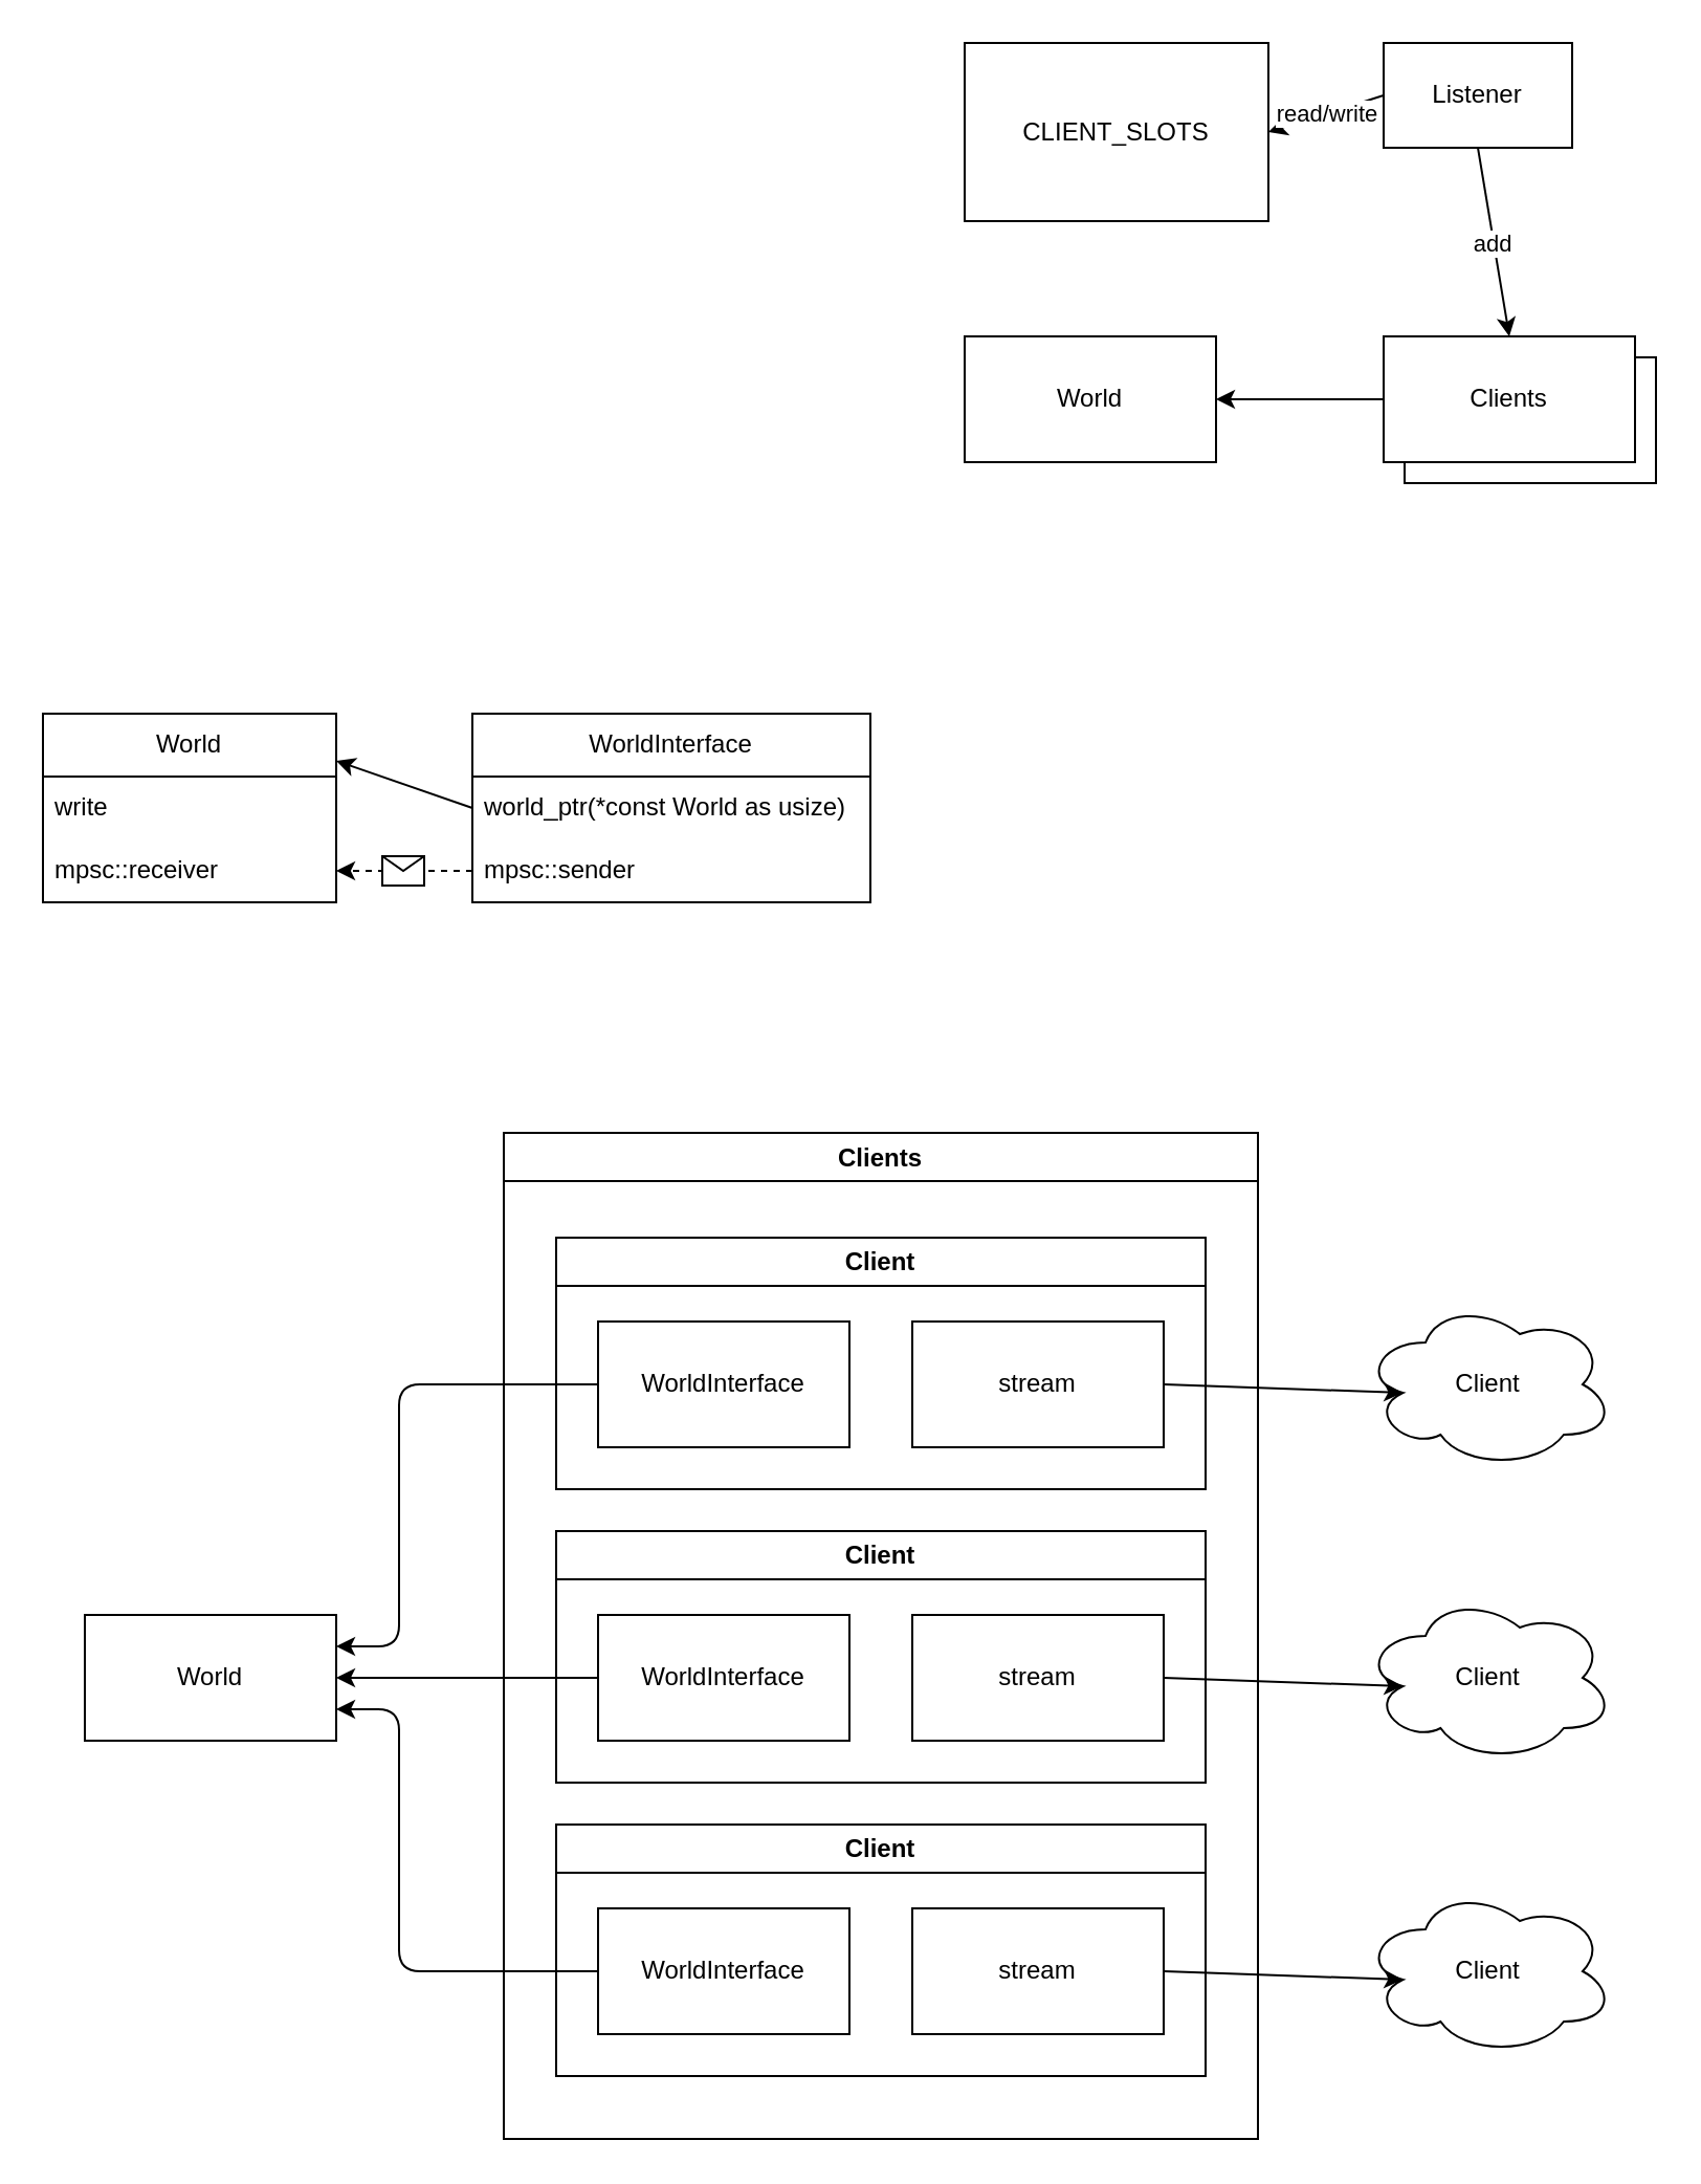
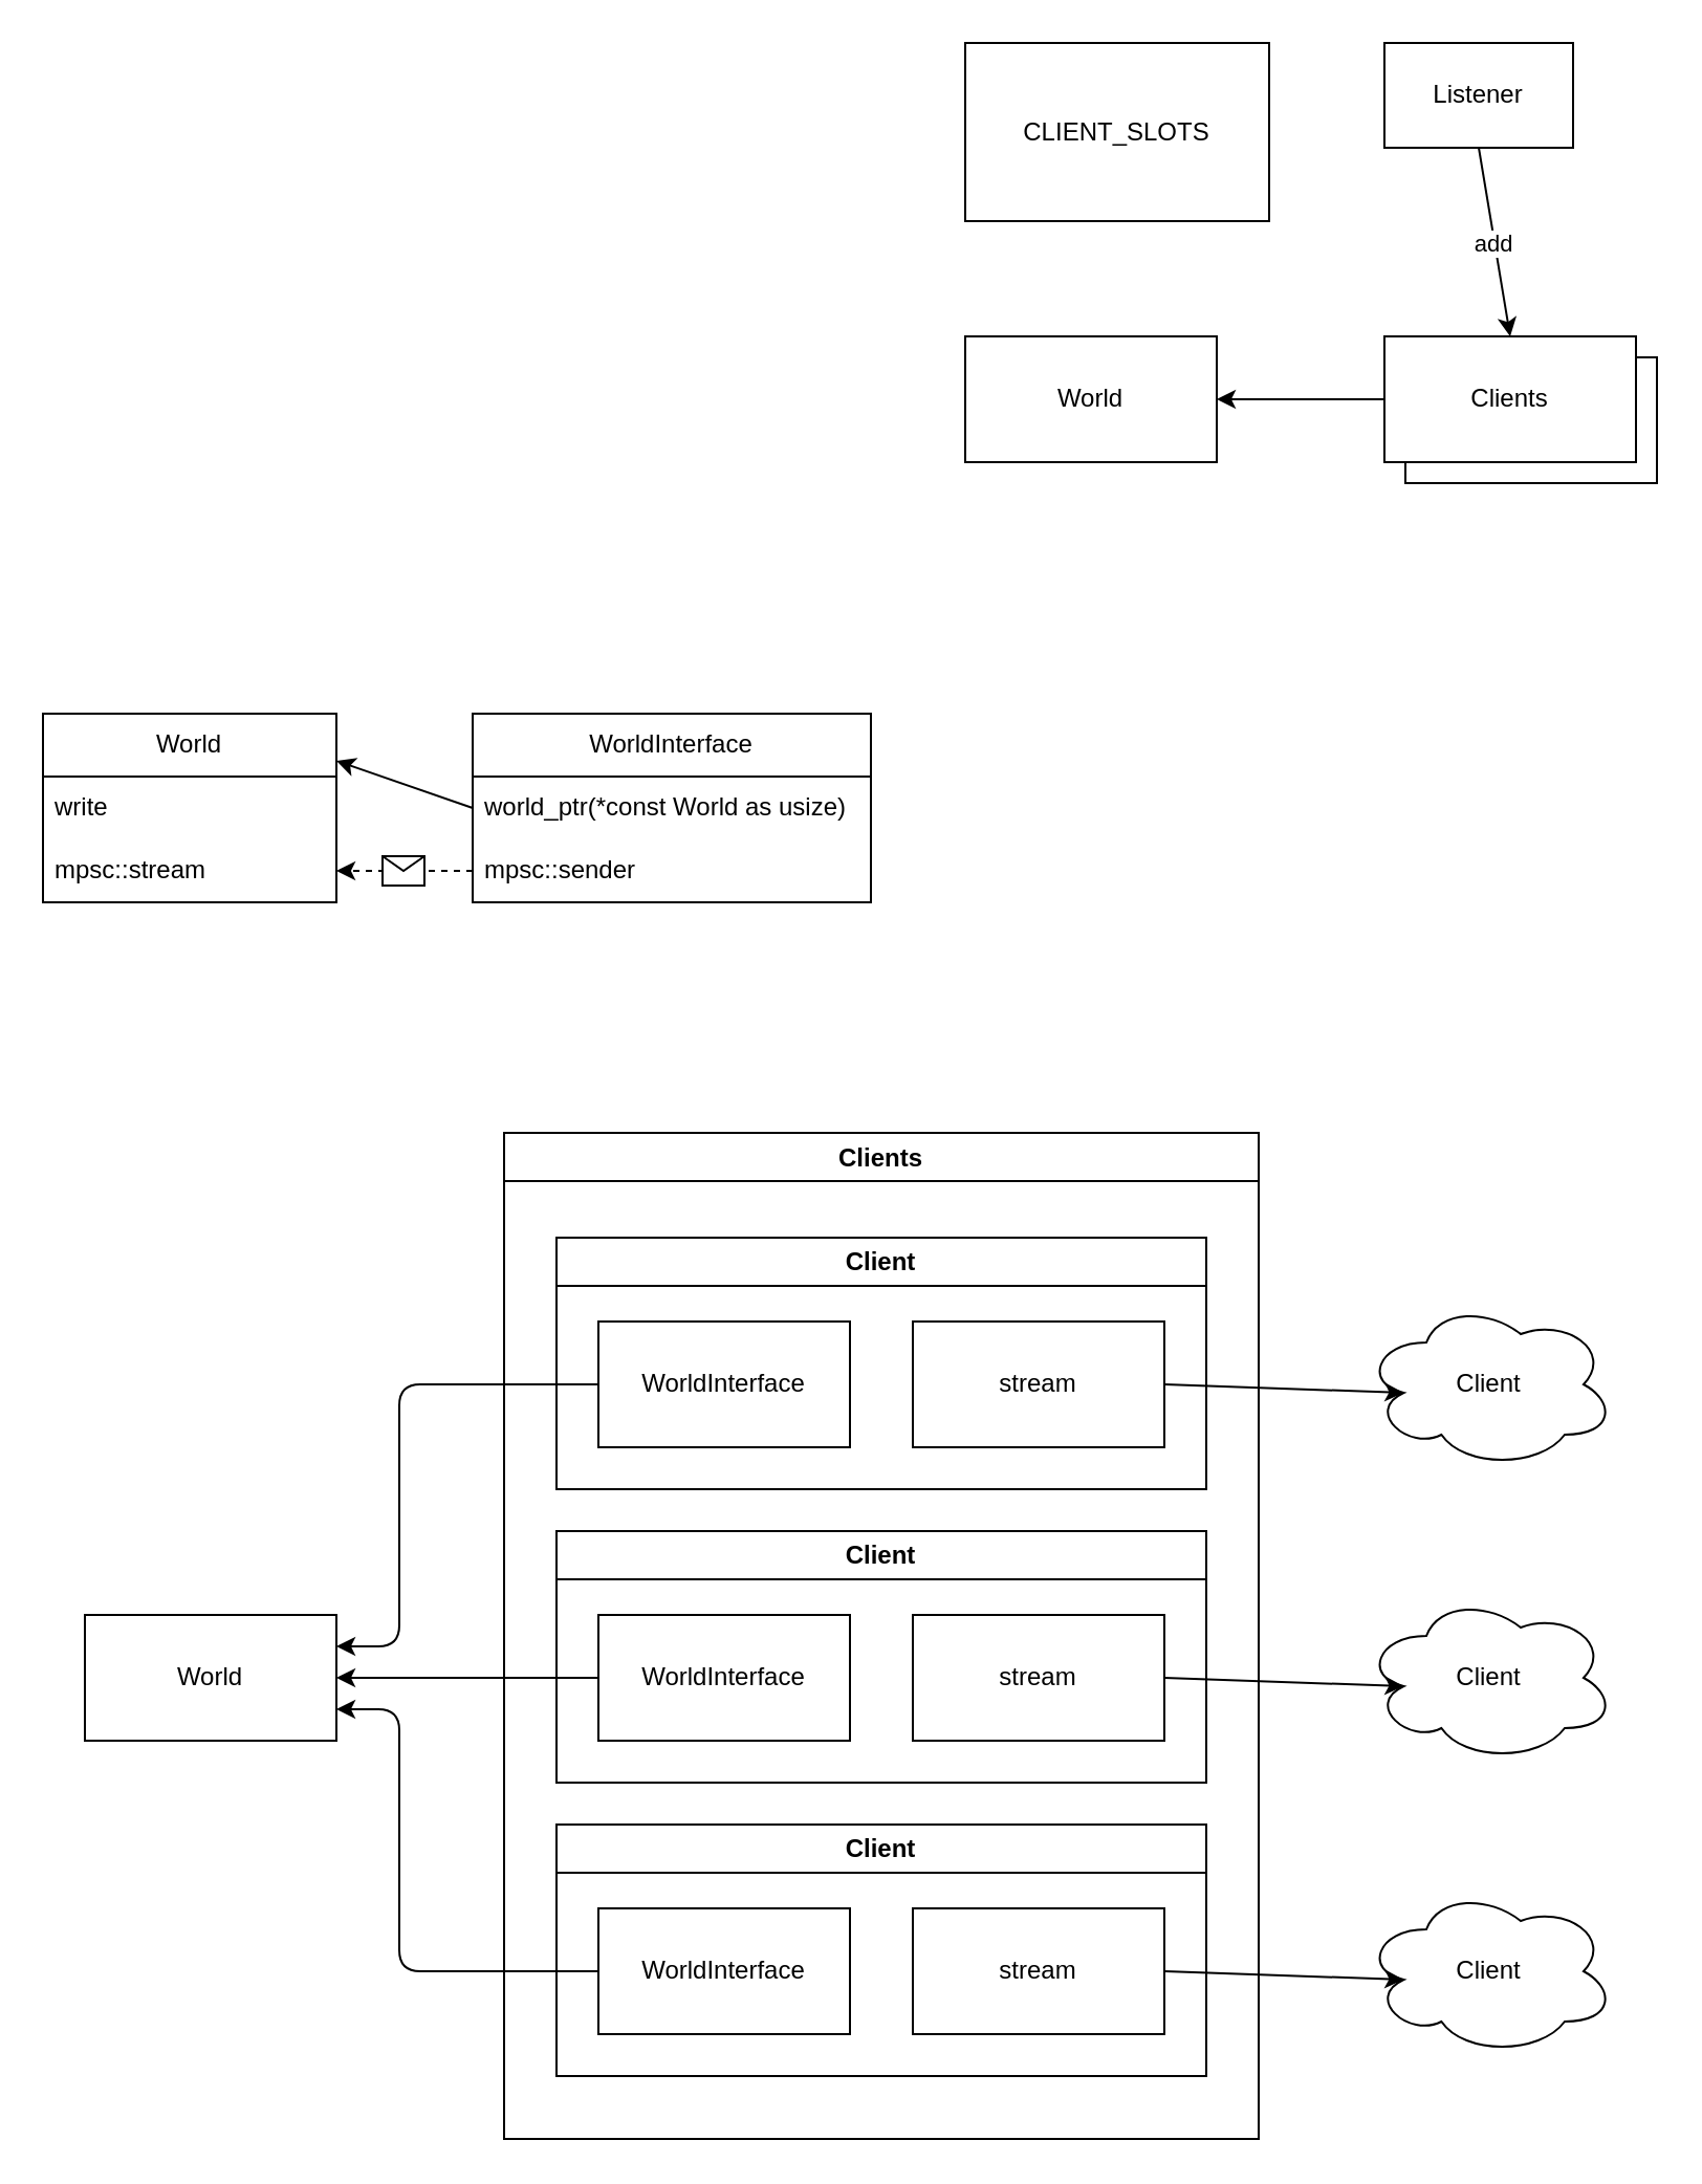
  <mxCell id="0" />
  <mxCell id="1" parent="0" />
  <mxCell id="2" value="World" style="rounded=0;whiteSpace=wrap;html=1;" vertex="1" parent="1"><mxGeometry x="460" y="160" width="120" height="60" as="geometry" /></mxCell>
  <mxCell id="3" value="Listener" style="rounded=0;whiteSpace=wrap;html=1;" vertex="1" parent="1"><mxGeometry x="660" y="20" width="90" height="50" as="geometry" /></mxCell>
  <mxCell id="4" value="" style="rounded=0;whiteSpace=wrap;html=1;" vertex="1" parent="1"><mxGeometry x="670" y="170" width="120" height="60" as="geometry" /></mxCell>
  <mxCell id="5" style="edgeStyle=none;html=1;exitX=0;exitY=0.5;exitDx=0;exitDy=0;" edge="1" parent="1" source="6" target="2"><mxGeometry relative="1" as="geometry"><mxPoint x="580" y="190" as="targetPoint" /></mxGeometry></mxCell>
  <mxCell id="6" value="Clients" style="rounded=0;whiteSpace=wrap;html=1;" vertex="1" parent="1"><mxGeometry x="660" y="160" width="120" height="60" as="geometry" /></mxCell>
- <mxCell id="7" value="" style="endArrow=classic;html=1;exitX=0;exitY=0.5;exitDx=0;exitDy=0;entryX=1;entryY=0.5;entryDx=0;entryDy=0;" edge="1" parent="1" source="3" target="9"><mxGeometry relative="1" as="geometry"><mxPoint x="510" y="10" as="sourcePoint" /><mxPoint x="610" y="10" as="targetPoint" /></mxGeometry></mxCell>
- <mxCell id="8" value="read/write" style="edgeLabel;resizable=0;html=1;align=center;verticalAlign=middle;" connectable="0" vertex="1" parent="7"><mxGeometry relative="1" as="geometry"><mxPoint as="offset" /></mxGeometry></mxCell>
  <mxCell id="9" value="CLIENT_SLOTS" style="rounded=0;whiteSpace=wrap;html=1;" vertex="1" parent="1"><mxGeometry x="460" y="20" width="145" height="85" as="geometry" /></mxCell>
  <mxCell id="10" value="" style="endArrow=classic;html=1;exitX=0.5;exitY=1;exitDx=0;exitDy=0;entryX=0.5;entryY=0;entryDx=0;entryDy=0;" edge="1" parent="1" source="3" target="6"><mxGeometry relative="1" as="geometry"><mxPoint x="720" y="120" as="sourcePoint" /><mxPoint x="820" y="120" as="targetPoint" /></mxGeometry></mxCell>
  <mxCell id="11" value="add" style="edgeLabel;resizable=0;html=1;align=center;verticalAlign=middle;" connectable="0" vertex="1" parent="10"><mxGeometry relative="1" as="geometry"><mxPoint x="-1" as="offset" /></mxGeometry></mxCell>
  <mxCell id="12" value="Client" style="ellipse;shape=cloud;whiteSpace=wrap;html=1;" vertex="1" parent="1"><mxGeometry x="650" y="620" width="120" height="80" as="geometry" /></mxCell>
  <mxCell id="13" style="edgeStyle=none;html=1;exitX=1;exitY=0.5;exitDx=0;exitDy=0;entryX=0.16;entryY=0.55;entryDx=0;entryDy=0;entryPerimeter=0;" edge="1" parent="1" source="17" target="12"><mxGeometry relative="1" as="geometry" /></mxCell>
  <mxCell id="14" value="Clients" style="swimlane;" vertex="1" parent="1"><mxGeometry x="240" y="540" width="360" height="480" as="geometry" /></mxCell>
  <mxCell id="15" value="Client" style="swimlane;whiteSpace=wrap;html=1;" vertex="1" parent="14"><mxGeometry x="25" y="50" width="310" height="120" as="geometry" /></mxCell>
  <mxCell id="16" value="WorldInterface" style="rounded=0;whiteSpace=wrap;html=1;" vertex="1" parent="15"><mxGeometry x="20" y="40" width="120" height="60" as="geometry" /></mxCell>
  <mxCell id="17" value="stream" style="rounded=0;whiteSpace=wrap;html=1;" vertex="1" parent="15"><mxGeometry x="170" y="40" width="120" height="60" as="geometry" /></mxCell>
  <mxCell id="18" value="Client" style="swimlane;whiteSpace=wrap;html=1;" vertex="1" parent="14"><mxGeometry x="25" y="190" width="310" height="120" as="geometry" /></mxCell>
  <mxCell id="19" value="WorldInterface" style="rounded=0;whiteSpace=wrap;html=1;" vertex="1" parent="18"><mxGeometry x="20" y="40" width="120" height="60" as="geometry" /></mxCell>
  <mxCell id="20" value="stream" style="rounded=0;whiteSpace=wrap;html=1;" vertex="1" parent="18"><mxGeometry x="170" y="40" width="120" height="60" as="geometry" /></mxCell>
  <mxCell id="21" value="Client" style="swimlane;whiteSpace=wrap;html=1;" vertex="1" parent="14"><mxGeometry x="25" y="330" width="310" height="120" as="geometry" /></mxCell>
  <mxCell id="22" value="WorldInterface" style="rounded=0;whiteSpace=wrap;html=1;" vertex="1" parent="21"><mxGeometry x="20" y="40" width="120" height="60" as="geometry" /></mxCell>
  <mxCell id="23" value="stream" style="rounded=0;whiteSpace=wrap;html=1;" vertex="1" parent="21"><mxGeometry x="170" y="40" width="120" height="60" as="geometry" /></mxCell>
  <mxCell id="24" value="Client" style="ellipse;shape=cloud;whiteSpace=wrap;html=1;" vertex="1" parent="1"><mxGeometry x="650" y="760" width="120" height="80" as="geometry" /></mxCell>
  <mxCell id="25" value="Client" style="ellipse;shape=cloud;whiteSpace=wrap;html=1;" vertex="1" parent="1"><mxGeometry x="650" y="900" width="120" height="80" as="geometry" /></mxCell>
  <mxCell id="26" style="edgeStyle=none;html=1;exitX=1;exitY=0.5;exitDx=0;exitDy=0;entryX=0.16;entryY=0.55;entryDx=0;entryDy=0;entryPerimeter=0;" edge="1" parent="1" source="20" target="24"><mxGeometry relative="1" as="geometry" /></mxCell>
  <mxCell id="27" style="edgeStyle=none;html=1;exitX=1;exitY=0.5;exitDx=0;exitDy=0;entryX=0.16;entryY=0.55;entryDx=0;entryDy=0;entryPerimeter=0;" edge="1" parent="1" source="23" target="25"><mxGeometry relative="1" as="geometry" /></mxCell>
  <mxCell id="28" value="WorldInterface" style="swimlane;fontStyle=0;childLayout=stackLayout;horizontal=1;startSize=30;horizontalStack=0;resizeParent=1;resizeParentMax=0;resizeLast=0;collapsible=1;marginBottom=0;whiteSpace=wrap;html=1;" vertex="1" parent="1"><mxGeometry x="225" y="340" width="190" height="90" as="geometry" /></mxCell>
  <mxCell id="29" value="world_ptr(*const World as usize)" style="text;strokeColor=none;fillColor=none;align=left;verticalAlign=middle;spacingLeft=4;spacingRight=4;overflow=hidden;points=[[0,0.5],[1,0.5]];portConstraint=eastwest;rotatable=0;whiteSpace=wrap;html=1;" vertex="1" parent="28"><mxGeometry y="30" width="190" height="30" as="geometry" /></mxCell>
  <mxCell id="30" value="mpsc::sender" style="text;strokeColor=none;fillColor=none;align=left;verticalAlign=middle;spacingLeft=4;spacingRight=4;overflow=hidden;points=[[0,0.5],[1,0.5]];portConstraint=eastwest;rotatable=0;whiteSpace=wrap;html=1;" vertex="1" parent="28"><mxGeometry y="60" width="190" height="30" as="geometry" /></mxCell>
  <mxCell id="31" value="World" style="swimlane;fontStyle=0;childLayout=stackLayout;horizontal=1;startSize=30;horizontalStack=0;resizeParent=1;resizeParentMax=0;resizeLast=0;collapsible=1;marginBottom=0;whiteSpace=wrap;html=1;" vertex="1" parent="1"><mxGeometry x="20" y="340" width="140" height="90" as="geometry" /></mxCell>
  <mxCell id="32" value="write" style="text;strokeColor=none;fillColor=none;align=left;verticalAlign=middle;spacingLeft=4;spacingRight=4;overflow=hidden;points=[[0,0.5],[1,0.5]];portConstraint=eastwest;rotatable=0;whiteSpace=wrap;html=1;" vertex="1" parent="31"><mxGeometry y="30" width="140" height="30" as="geometry" /></mxCell>
- <mxCell id="33" value="mpsc::receiver" style="text;strokeColor=none;fillColor=none;align=left;verticalAlign=middle;spacingLeft=4;spacingRight=4;overflow=hidden;points=[[0,0.5],[1,0.5]];portConstraint=eastwest;rotatable=0;whiteSpace=wrap;html=1;" vertex="1" parent="31"><mxGeometry y="60" width="140" height="30" as="geometry" /></mxCell>
+ <mxCell id="33" value="mpsc::stream" style="text;strokeColor=none;fillColor=none;align=left;verticalAlign=middle;spacingLeft=4;spacingRight=4;overflow=hidden;points=[[0,0.5],[1,0.5]];portConstraint=eastwest;rotatable=0;whiteSpace=wrap;html=1;" vertex="1" parent="31"><mxGeometry y="60" width="140" height="30" as="geometry" /></mxCell>
  <mxCell id="34" style="edgeStyle=none;html=1;exitX=0;exitY=0.5;exitDx=0;exitDy=0;entryX=1;entryY=0.25;entryDx=0;entryDy=0;" edge="1" parent="1" source="29" target="31"><mxGeometry relative="1" as="geometry" /></mxCell>
  <mxCell id="35" value="" style="endArrow=classic;html=1;dashed=1;" edge="1" parent="1" source="30" target="33"><mxGeometry relative="1" as="geometry"><mxPoint x="250" y="410" as="sourcePoint" /><mxPoint x="190" y="410" as="targetPoint" /></mxGeometry></mxCell>
  <mxCell id="36" value="" style="shape=message;html=1;outlineConnect=0;" vertex="1" parent="35"><mxGeometry width="20" height="14" relative="1" as="geometry"><mxPoint x="-10" y="-7" as="offset" /></mxGeometry></mxCell>
  <mxCell id="37" value="World" style="rounded=0;whiteSpace=wrap;html=1;" vertex="1" parent="1"><mxGeometry x="40" y="770" width="120" height="60" as="geometry" /></mxCell>
  <mxCell id="38" style="edgeStyle=none;html=1;exitX=0;exitY=0.5;exitDx=0;exitDy=0;entryX=1;entryY=0.25;entryDx=0;entryDy=0;" edge="1" parent="1" source="16" target="37"><mxGeometry relative="1" as="geometry"><Array as="points"><mxPoint x="190" y="660" /><mxPoint x="190" y="785" /></Array></mxGeometry></mxCell>
  <mxCell id="39" style="edgeStyle=none;html=1;exitX=0;exitY=0.5;exitDx=0;exitDy=0;entryX=1;entryY=0.5;entryDx=0;entryDy=0;" edge="1" parent="1" source="19" target="37"><mxGeometry relative="1" as="geometry" /></mxCell>
  <mxCell id="40" style="edgeStyle=none;html=1;exitX=0;exitY=0.5;exitDx=0;exitDy=0;entryX=1;entryY=0.75;entryDx=0;entryDy=0;" edge="1" parent="1" target="37"><mxGeometry relative="1" as="geometry"><mxPoint x="285" y="940" as="sourcePoint" /><mxPoint x="160" y="815" as="targetPoint" /><Array as="points"><mxPoint x="190" y="940" /><mxPoint x="190" y="815" /></Array></mxGeometry></mxCell>
